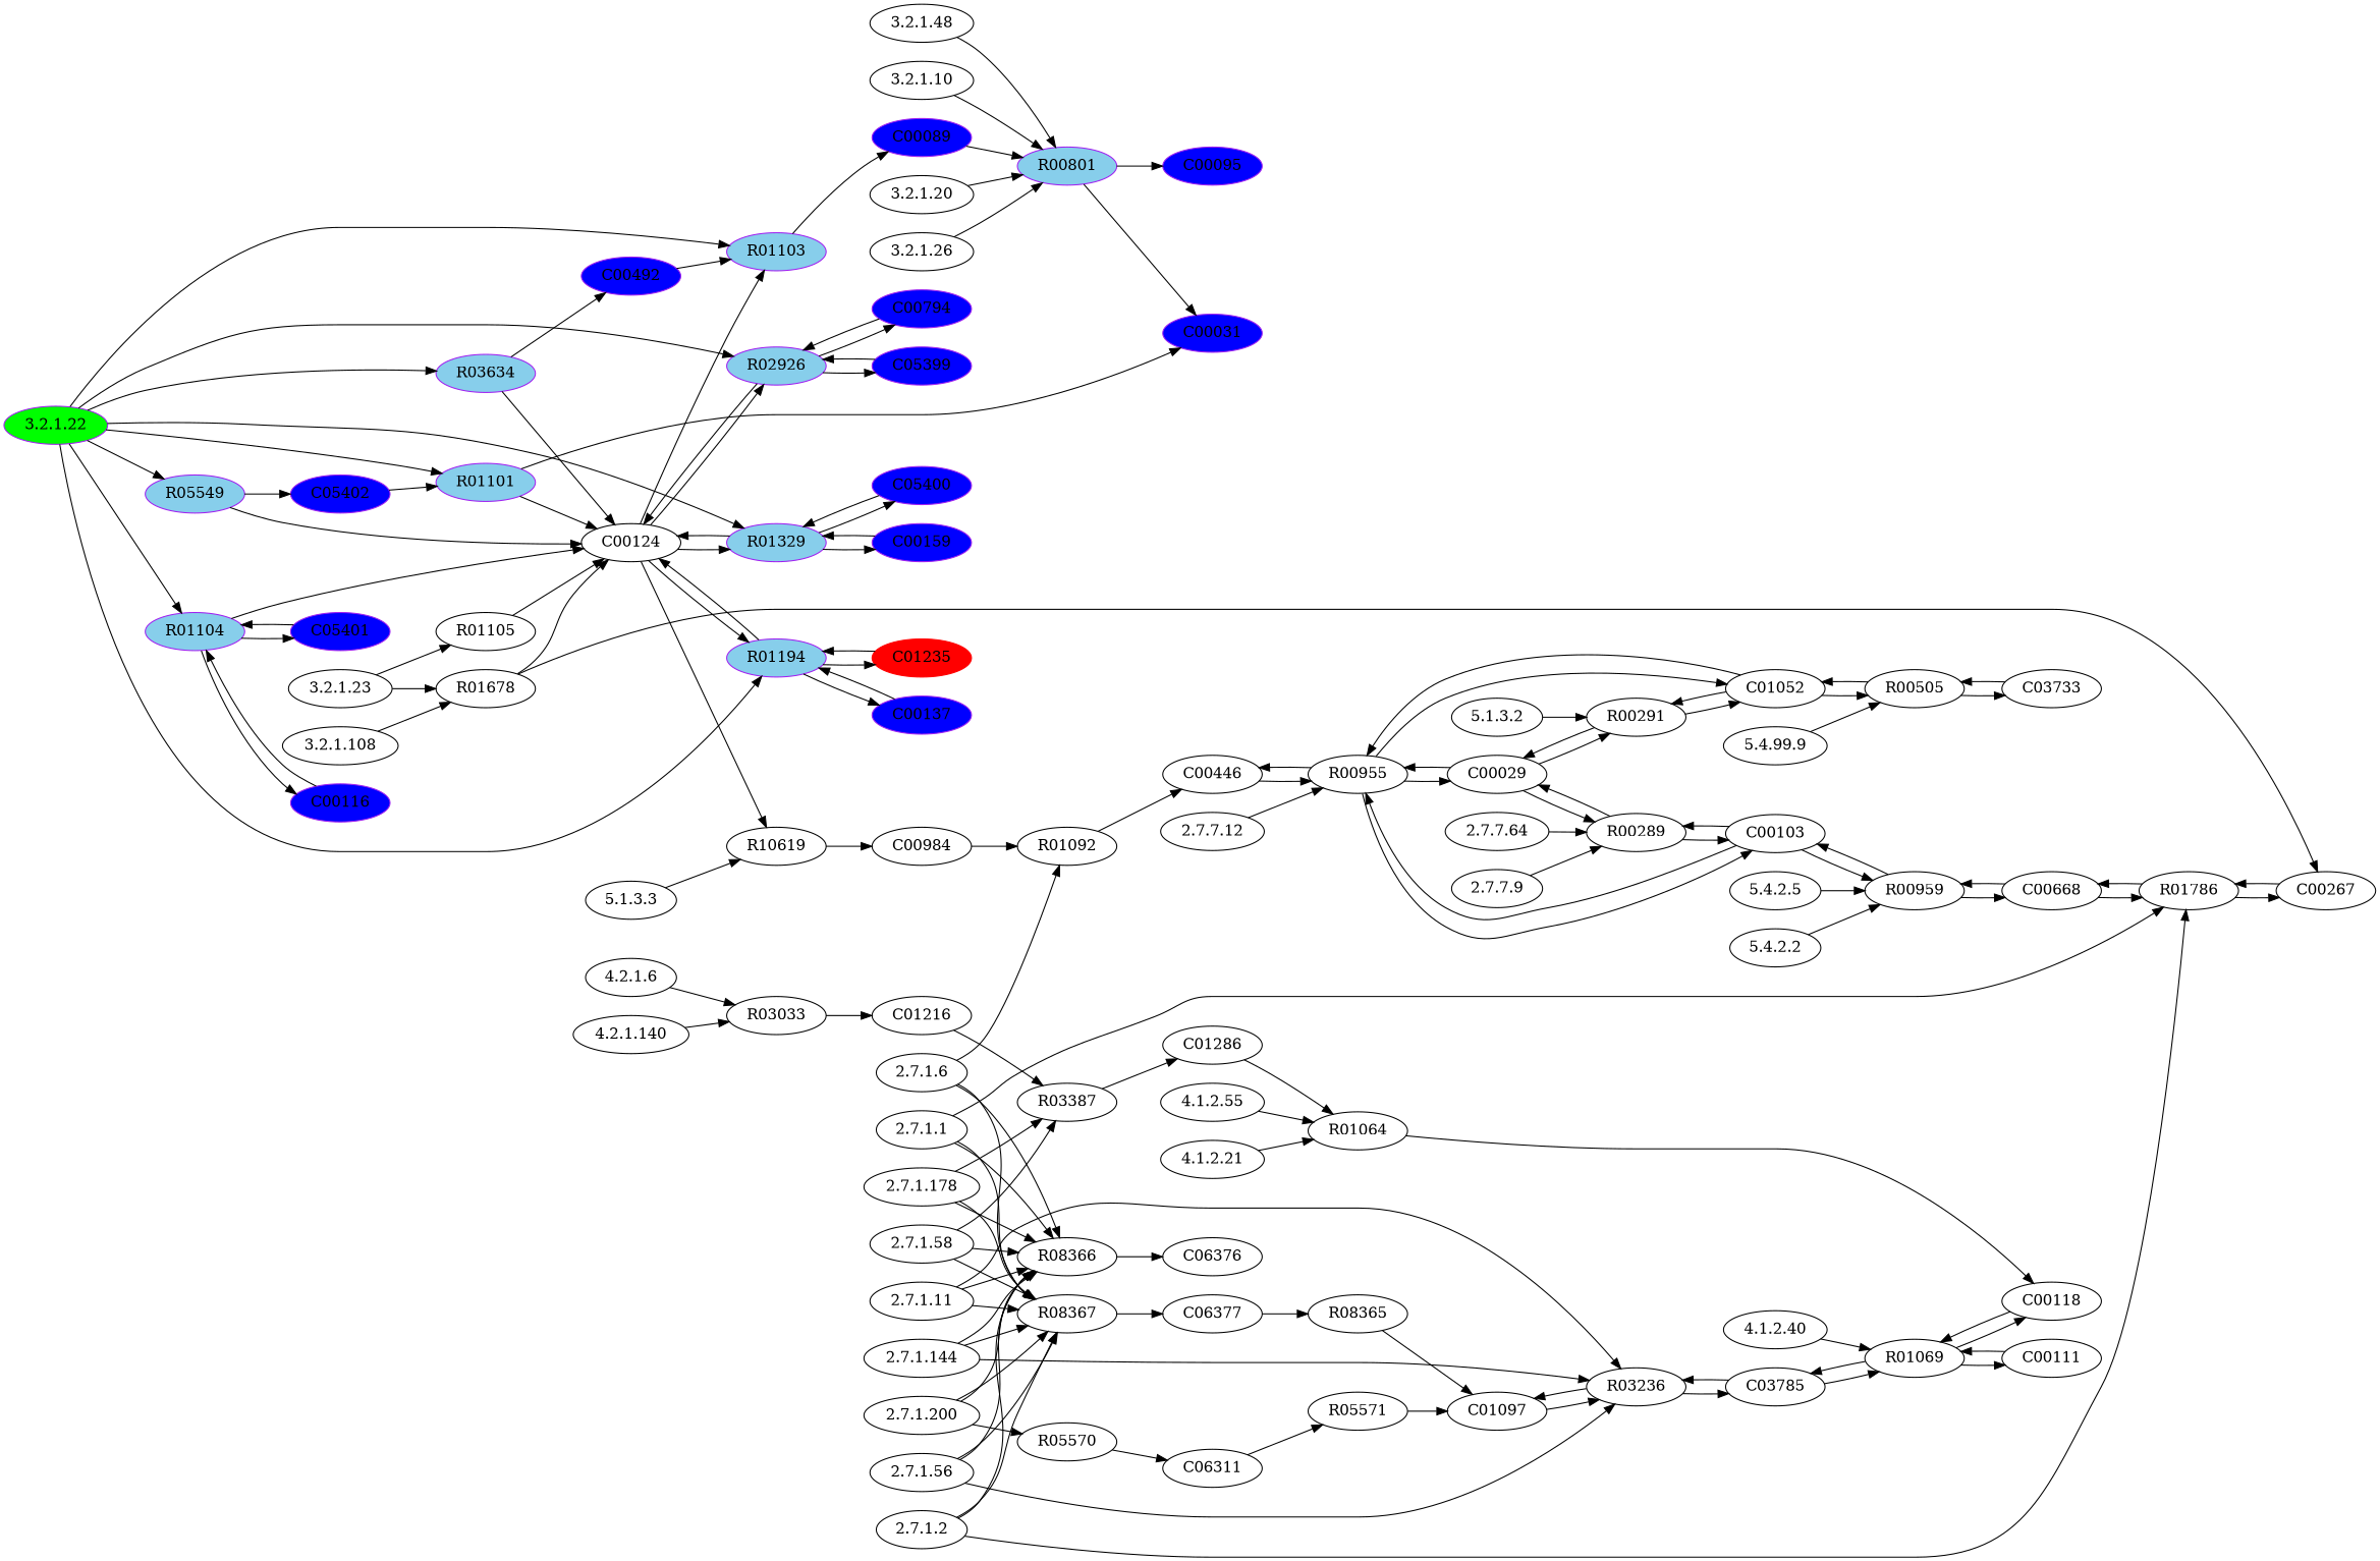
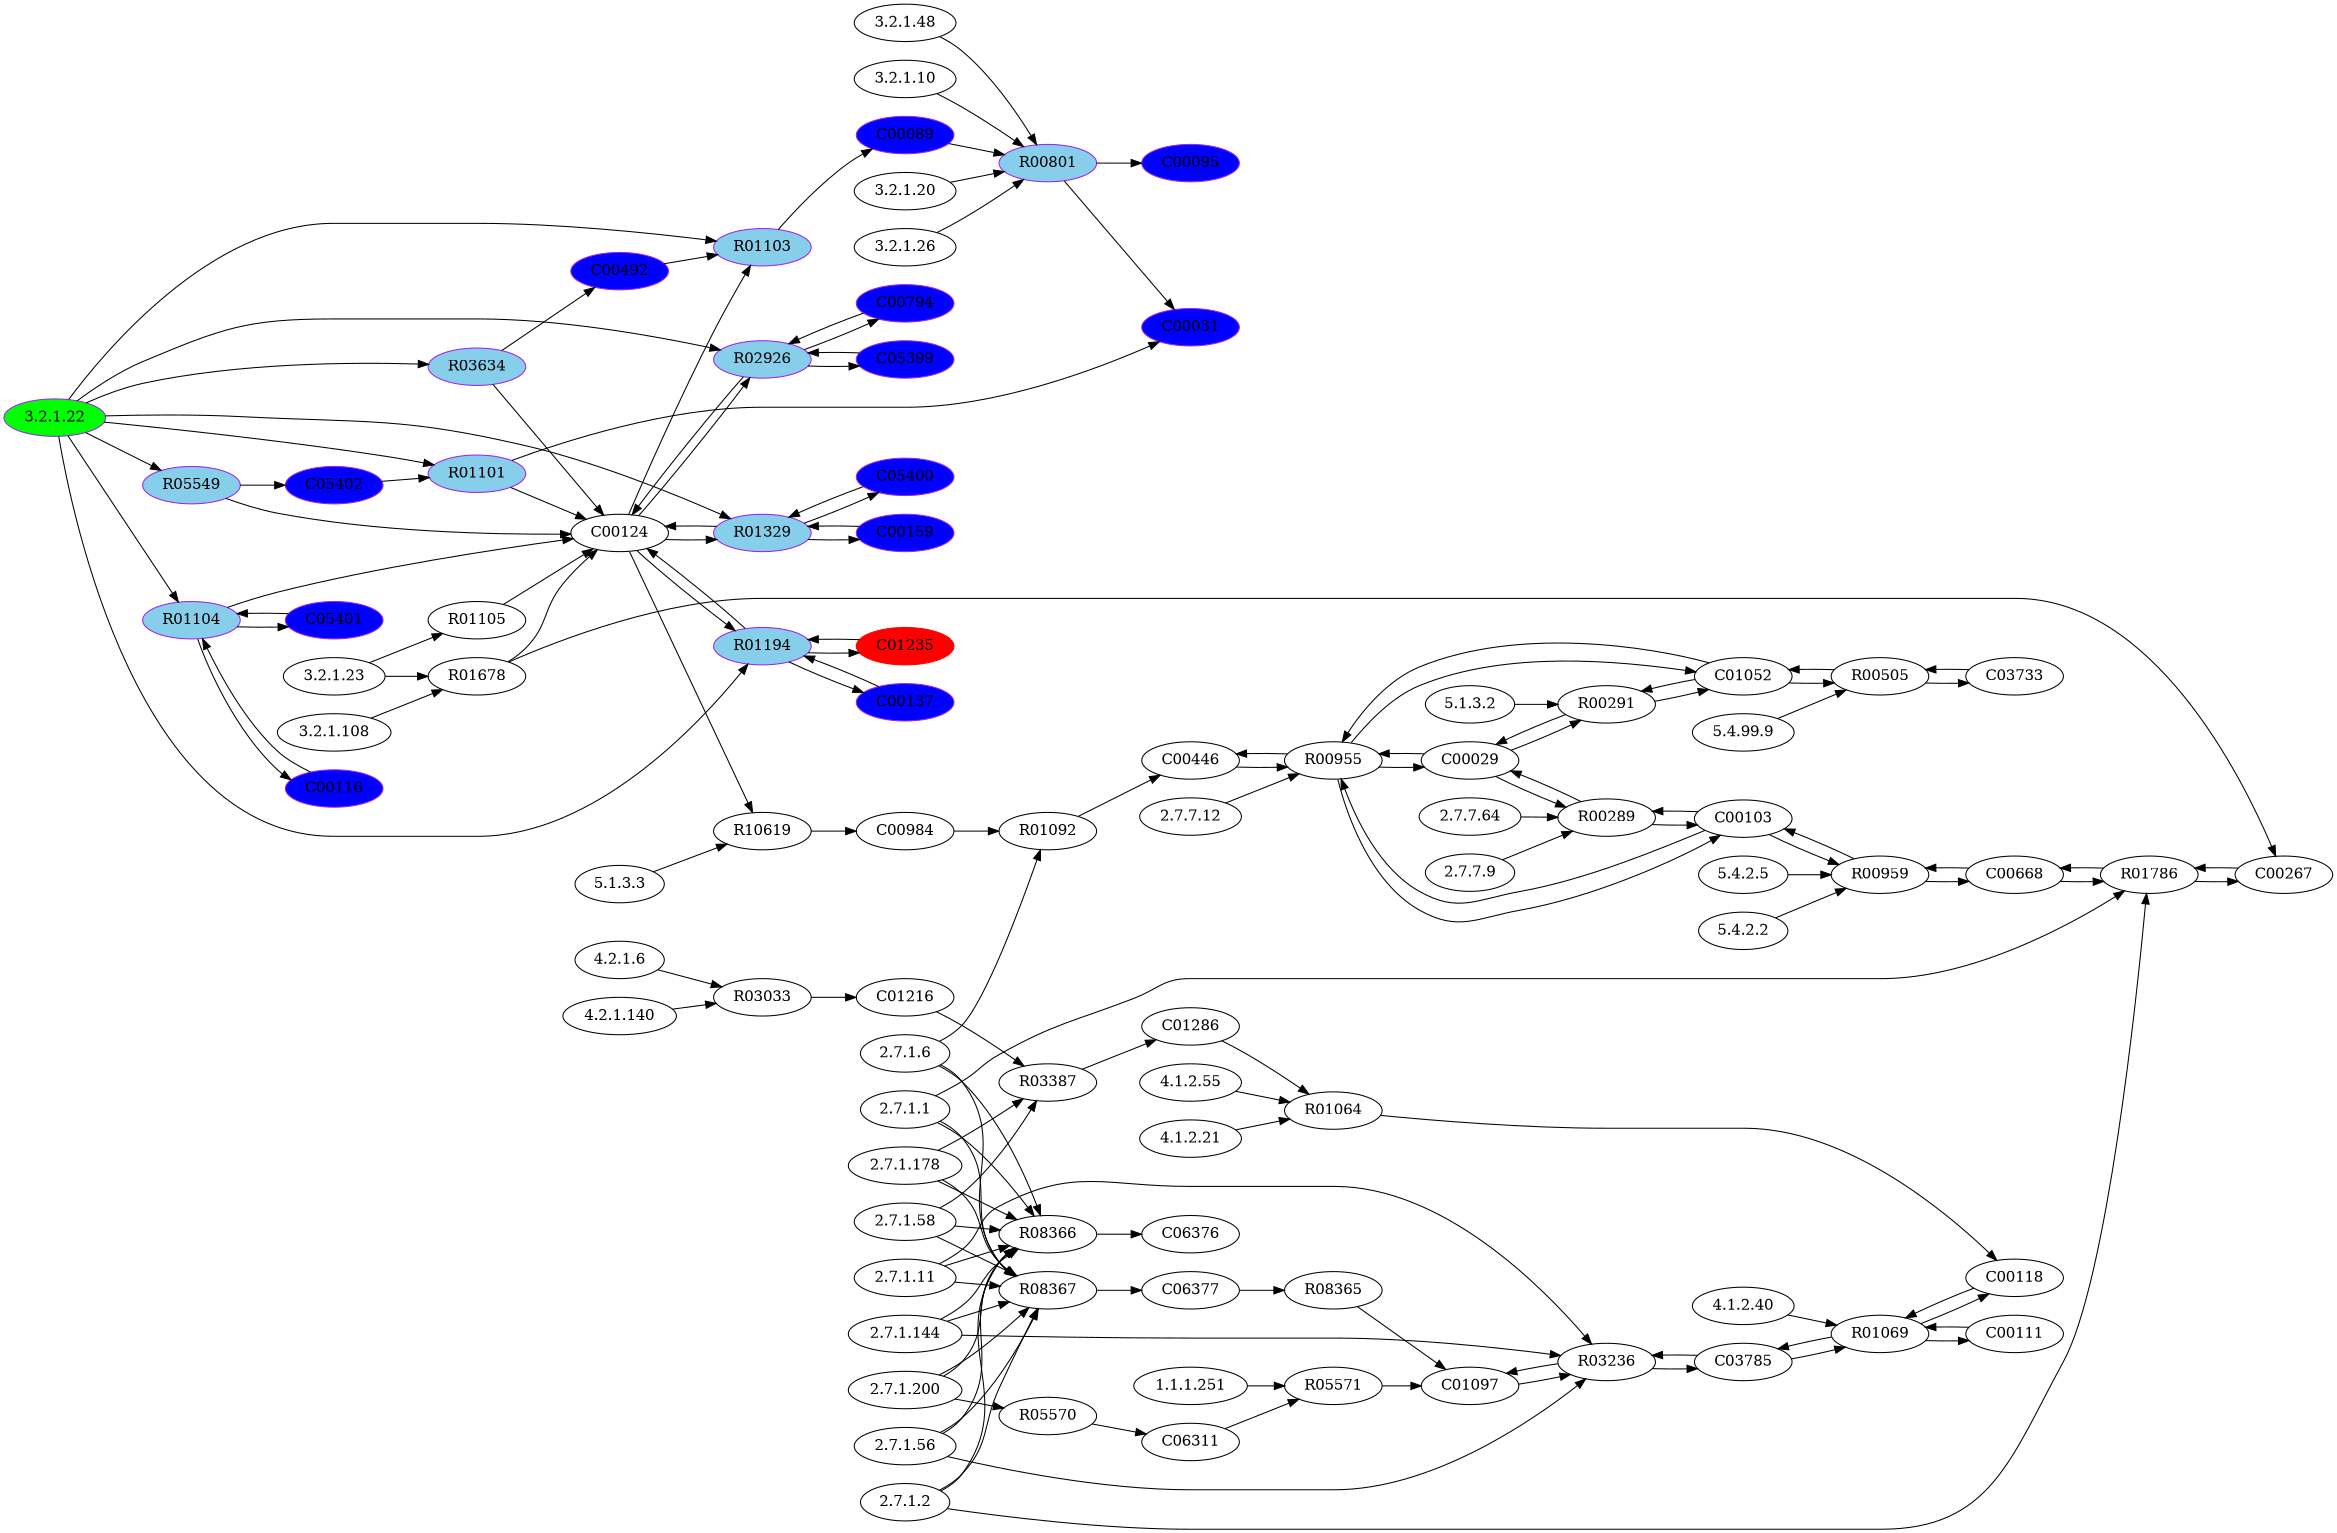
  digraph {
    rankdir=LR
    node [type=C]
    "3.2.1.48" [type=E]
    R00801 [color=purple fillcolor=skyblue style=filled type=R]
    C00031 [color=purple fillcolor=blue style=filled]
    C00095 [color=purple fillcolor=blue style=filled]
    "2.7.1.2" [type=E]
    R01786 [type=R]
    R08366 [type=R]
    R08367 [type=R]
    C00668
    C00267
    C06376
    C06377
    "4.1.2.21" [type=E]
    R01064 [type=R]
    C00118
    "2.7.1.11" [type=E]
    R03236 [type=R]
    C03785
    C01097
+   "1.1.1.251" [type=E]
    R05571 [type=R]
    "3.2.1.23" [type=E]
    R01105 [type=R]
    R01678 [type=R]
    C00124
    "2.7.7.9" [type=E]
    R00289 [type=R]
    C00029
    C00103
    "5.1.3.3" [type=E]
    R10619 [type=R]
    C00984
    "3.2.1.22" [color=purple fillcolor=green style=filled type=E]
    R05549 [color=purple fillcolor=skyblue style=filled type=R]
    R03634 [color=purple fillcolor=skyblue style=filled type=R]
    R01104 [color=purple fillcolor=skyblue style=filled type=R]
    R02926 [color=purple fillcolor=skyblue style=filled type=R]
    R01103 [color=purple fillcolor=skyblue style=filled type=R]
    R01101 [color=purple fillcolor=skyblue style=filled type=R]
    R01329 [color=purple fillcolor=skyblue style=filled type=R]
    R01194 [color=purple fillcolor=skyblue style=filled type=R]
    C05402 [color=purple fillcolor=blue style=filled]
    C00492 [color=purple fillcolor=blue style=filled]
    C05401 [color=purple fillcolor=blue style=filled]
    C00116 [color=purple fillcolor=blue style=filled]
    C00794 [color=purple fillcolor=blue style=filled]
    C05399 [color=purple fillcolor=blue style=filled]
    C00089 [color=purple fillcolor=blue style=filled]
    C00159 [color=purple fillcolor=blue style=filled]
    C05400 [color=purple fillcolor=blue style=filled]
    C00137 [color=purple fillcolor=blue style=filled]
    C01235 [color=red fillcolor=red style=filled]
    "2.7.1.1" [type=E]
    "4.1.2.55" [type=E]
    "3.2.1.20" [type=E]
    "5.4.99.9" [type=E]
    R00505 [type=R]
    n58 [label=C01052]
    C03733
    "2.7.7.12" [type=E]
    R00955 [type=R]
    C00446
    "2.7.1.56" [type=E]
    "5.4.2.2" [type=E]
    R00959 [type=R]
    "4.2.1.6" [type=E]
    R03033 [type=R]
    C01216
    "5.4.2.5" [type=E]
    "3.2.1.26" [type=E]
    "3.2.1.108" [type=E]
    "5.1.3.2" [type=E]
    R00291 [type=R]
    "4.1.2.40" [type=E]
    R01069 [type=R]
    C00111
    "2.7.1.144" [type=E]
    "2.7.1.6" [type=E]
    R01092 [type=R]
    "2.7.1.58" [type=E]
    R03387 [type=R]
    C01286
    "2.7.7.64" [type=E]
    "4.2.1.140" [type=E]
    "3.2.1.10" [type=E]
    "2.7.1.178" [type=E]
    "2.7.1.200" [type=E]
    R05570 [type=R]
    C06311
    R08365 [type=R]
    "3.2.1.48" -> R00801
    R00801 -> C00031
    R00801 -> C00095
    "2.7.1.2" -> R01786
    "2.7.1.2" -> R08366
    "2.7.1.2" -> R08367
    R01786 -> C00668
    R01786 -> C00267
    R08366 -> C06376
    R08367 -> C06377
    C00668 -> R01786
    C00668 -> R00959
    C00267 -> R01786
    C06377 -> R08365
    "4.1.2.21" -> R01064
    R01064 -> C00118
    C00118 -> R01069
    "2.7.1.11" -> R08366
    "2.7.1.11" -> R08367
    "2.7.1.11" -> R03236
    R03236 -> C03785
    R03236 -> C01097
    C03785 -> R03236
    C03785 -> R01069
    C01097 -> R03236
+   "1.1.1.251" -> R05571
    R05571 -> C01097
    "3.2.1.23" -> R01105
    "3.2.1.23" -> R01678
    R01105 -> C00124
    R01678 -> C00267
    R01678 -> C00124
    C00124 -> R10619
    C00124 -> R02926
    C00124 -> R01103
    C00124 -> R01329
    C00124 -> R01194
    "2.7.7.9" -> R00289
    R00289 -> C00029
    R00289 -> C00103
    C00029 -> R00289
    C00029 -> R00955
    C00029 -> R00291
    C00103 -> R00289
    C00103 -> R00955
    C00103 -> R00959
    "5.1.3.3" -> R10619
    R10619 -> C00984
    C00984 -> R01092
    "3.2.1.22" -> R05549
    "3.2.1.22" -> R03634
    "3.2.1.22" -> R01104
    "3.2.1.22" -> R02926
    "3.2.1.22" -> R01103
    "3.2.1.22" -> R01101
    "3.2.1.22" -> R01329
    "3.2.1.22" -> R01194
    R05549 -> C00124
    R05549 -> C05402
    R03634 -> C00124
    R03634 -> C00492
    R01104 -> C00124
    R01104 -> C05401
    R01104 -> C00116
    R02926 -> C00124
    R02926 -> C00794
    R02926 -> C05399
    R01103 -> C00089
    R01101 -> C00031
    R01101 -> C00124
    R01329 -> C00124
    R01329 -> C00159
    R01329 -> C05400
    R01194 -> C00124
    R01194 -> C00137
    R01194 -> C01235
    C05402 -> R01101
    C00492 -> R01103
    C05401 -> R01104
    C00116 -> R01104
    C00794 -> R02926
    C05399 -> R02926
    C00089 -> R00801
    C00159 -> R01329
    C05400 -> R01329
    C00137 -> R01194
    C01235 -> R01194
    "2.7.1.1" -> R01786
    "2.7.1.1" -> R08366
    "2.7.1.1" -> R08367
    "4.1.2.55" -> R01064
    "3.2.1.20" -> R00801
    "5.4.99.9" -> R00505
    R00505 -> n58
    R00505 -> C03733
    n58 -> R00505
    n58 -> R00955
    n58 -> R00291
    C03733 -> R00505
    "2.7.7.12" -> R00955
    R00955 -> C00029
    R00955 -> C00103
    R00955 -> n58
    R00955 -> C00446
    C00446 -> R00955
    "2.7.1.56" -> R08366
    "2.7.1.56" -> R08367
    "2.7.1.56" -> R03236
    "5.4.2.2" -> R00959
    R00959 -> C00668
    R00959 -> C00103
    "4.2.1.6" -> R03033
    R03033 -> C01216
    C01216 -> R03387
    "5.4.2.5" -> R00959
    "3.2.1.26" -> R00801
    "3.2.1.108" -> R01678
    "5.1.3.2" -> R00291
    R00291 -> C00029
    R00291 -> n58
    "4.1.2.40" -> R01069
    R01069 -> C00118
    R01069 -> C03785
    R01069 -> C00111
    C00111 -> R01069
    "2.7.1.144" -> R08366
    "2.7.1.144" -> R08367
    "2.7.1.144" -> R03236
    "2.7.1.6" -> R08366
    "2.7.1.6" -> R08367
    "2.7.1.6" -> R01092
    R01092 -> C00446
    "2.7.1.58" -> R08366
    "2.7.1.58" -> R08367
    "2.7.1.58" -> R03387
    R03387 -> C01286
    C01286 -> R01064
    "2.7.7.64" -> R00289
    "4.2.1.140" -> R03033
    "3.2.1.10" -> R00801
    "2.7.1.178" -> R08366
    "2.7.1.178" -> R08367
    "2.7.1.178" -> R03387
    "2.7.1.200" -> R08366
    "2.7.1.200" -> R08367
    "2.7.1.200" -> R05570
    R05570 -> C06311
    C06311 -> R05571
    R08365 -> C01097
  }
